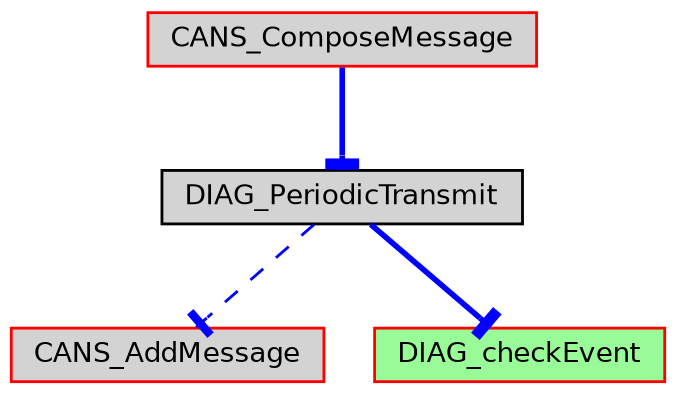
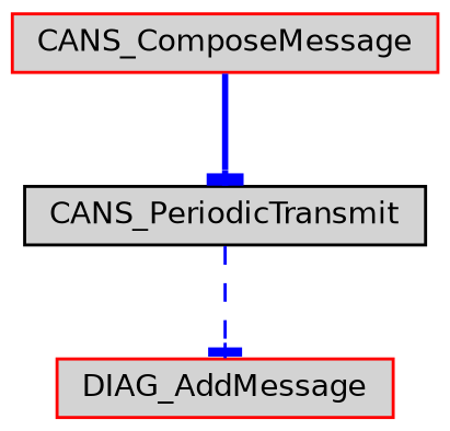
  digraph {
    rankdir=TB
    node [color=red fillcolor=lightgrey fontname=Helvetica fontsize=10 shape=record style=filled]
    edge [arrowhead=tee color=blue fontname=Helvetica fontsize=10 labelfontname=Helvetica labelfontsize=10 style=bold]
-   n1 [color=black fontcolor=black height=0.2 label=DIAG_PeriodicTransmit width=0.4]
-   n2 [height=0.2 label=CANS_AddMessage width=0.4]
-   n3 [fillcolor=palegreen height=0.2 label=DIAG_checkEvent width=0.4]
+   n1 [color=black fontcolor=black height=0.2 label=CANS_PeriodicTransmit width=0.4]
+   n2 [height=0.2 label=DIAG_AddMessage width=0.4]
    n4 [height=0.2 label=CANS_ComposeMessage width=0.4]
    n1 -> n2 [style=dashed]
-   n1 -> n3
    n4 -> n1
  }
